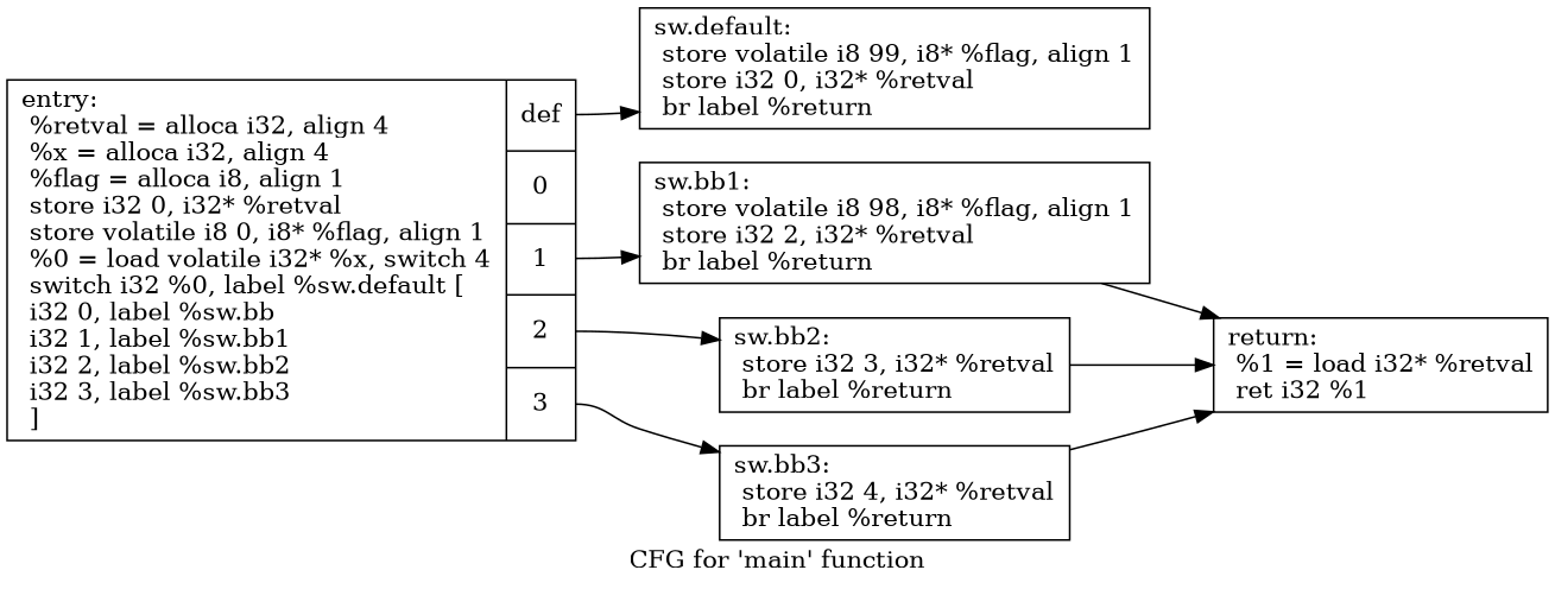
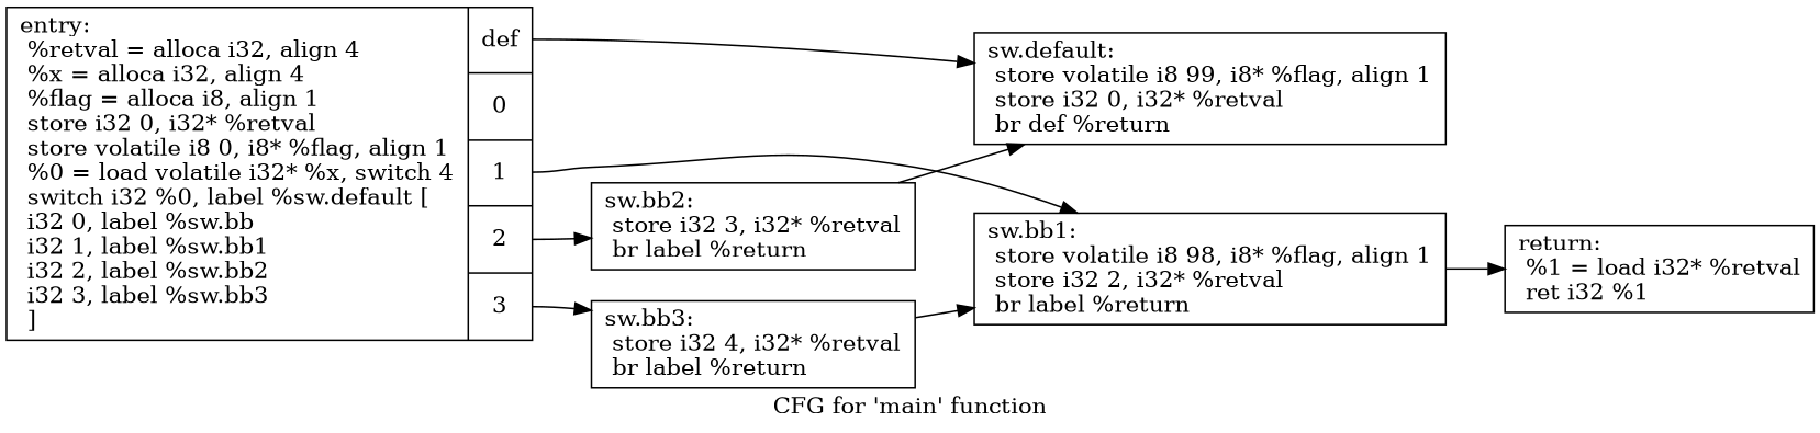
  digraph {
    label="CFG for 'main' function"
    rankdir=LR
    node [shape=record]
    n1 [label="{entry:\l  %retval = alloca i32, align 4\l  %x = alloca i32, align 4\l  %flag = alloca i8, align 1\l  store i32 0, i32* %retval\l  store volatile i8 0, i8* %flag, align 1\l  %0 = load volatile i32* %x, switch 4\l  switch i32 %0, label %sw.default [\l    i32 0, label %sw.bb\l    i32 1, label %sw.bb1\l    i32 2, label %sw.bb2\l    i32 3, label %sw.bb3\l  ]\l|{<s0>def|<s1>0|<s2>1|<s3>2|<s4>3}}"]
-   n2 [label="{sw.default:                                       \l  store volatile i8 99, i8* %flag, align 1\l  store i32 0, i32* %retval\l  br label %return\l}"]
+   n2 [label="{sw.default:                                       \l  store volatile i8 99, i8* %flag, align 1\l  store i32 0, i32* %retval\l  br def %return\l}"]
    n3 [label="{sw.bb1:                                           \l  store volatile i8 98, i8* %flag, align 1\l  store i32 2, i32* %retval\l  br label %return\l}"]
    n4 [label="{sw.bb2:                                           \l  store i32 3, i32* %retval\l  br label %return\l}"]
    n5 [label="{sw.bb3:                                           \l  store i32 4, i32* %retval\l  br label %return\l}"]
    n6 [label="{return:                                           \l  %1 = load i32* %retval\l  ret i32 %1\l}"]
    n1 -> n2 [tailport=s0]
    n1 -> n3 [tailport=s2]
    n1 -> n4 [tailport=s3]
    n1 -> n5 [tailport=s4]
    n3 -> n6
-   n4 -> n6
-   n5 -> n6
+   n4 -> n2
+   n5 -> n3
  }
